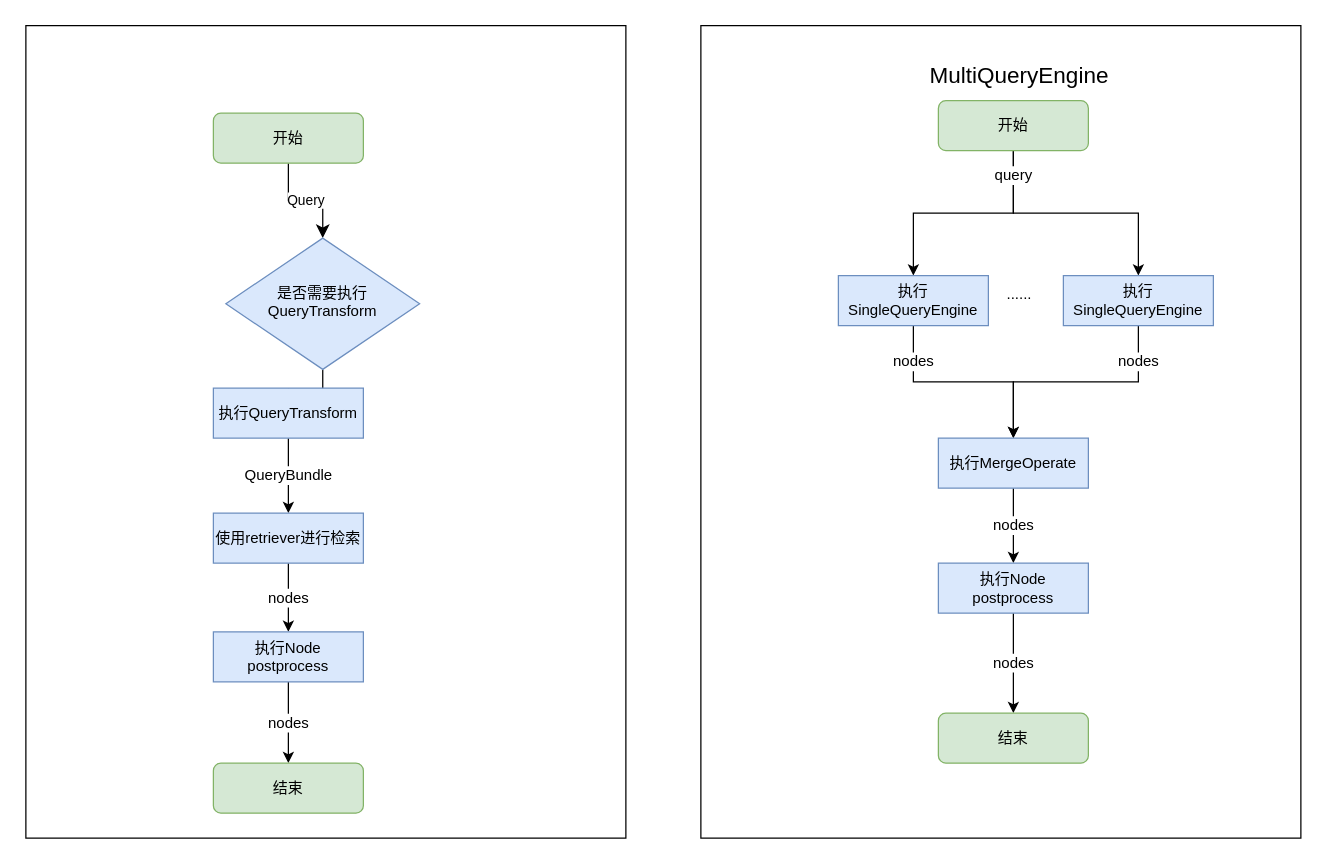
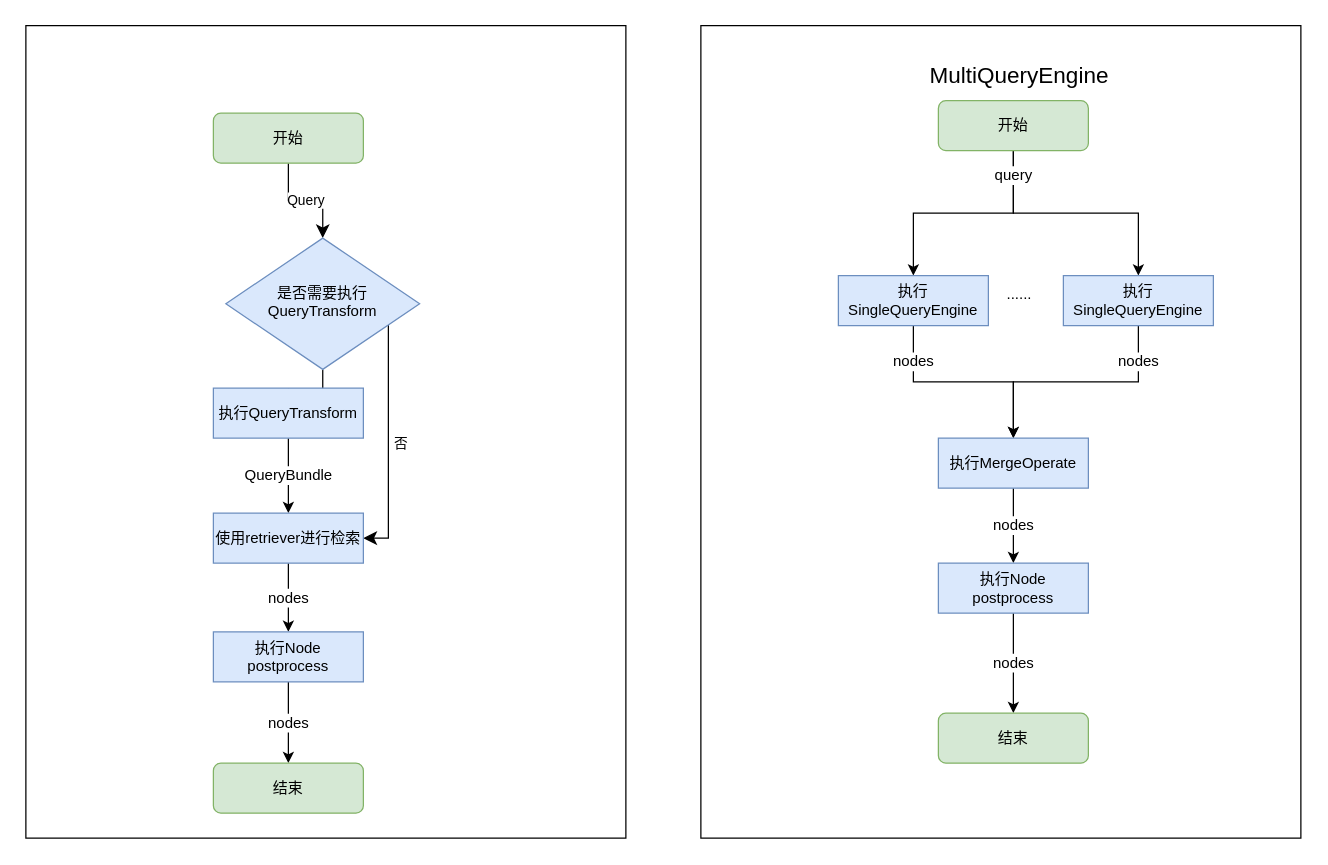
  <mxCell id="0" />
  <mxCell id="1" parent="0" />
  <mxCell id="2" value="" style="rounded=0;whiteSpace=wrap;html=1;" vertex="1" parent="1"><mxGeometry x="20" y="20" width="480" height="650" as="geometry" /></mxCell>
  <mxCell id="3" value="Query" style="rounded=0;html=1;jettySize=auto;orthogonalLoop=1;fontSize=11;endArrow=classic;endFill=1;endSize=8;strokeWidth=1;shadow=0;labelBackgroundColor=default;edgeStyle=orthogonalEdgeStyle;" parent="1" source="4" target="7" edge="1"><mxGeometry relative="1" as="geometry"><mxPoint x="230" y="110" as="targetPoint" /></mxGeometry></mxCell>
  <mxCell id="4" value="开始" style="rounded=1;whiteSpace=wrap;html=1;fontSize=12;glass=0;strokeWidth=1;shadow=0;fillColor=#d5e8d4;strokeColor=#82b366;" parent="1" vertex="1"><mxGeometry x="170" y="90" width="120" height="40" as="geometry" /></mxCell>
  <mxCell id="5" value="是" style="rounded=0;html=1;jettySize=auto;orthogonalLoop=1;fontSize=11;endArrow=classic;endFill=1;endSize=8;strokeWidth=1;shadow=0;labelBackgroundColor=none;edgeStyle=orthogonalEdgeStyle;" parent="1" source="7" target="9" edge="1"><mxGeometry x="-0.2" y="20" relative="1" as="geometry"><mxPoint as="offset" /></mxGeometry></mxCell>
+ <mxCell id="6" value="否" style="edgeStyle=orthogonalEdgeStyle;rounded=0;html=1;jettySize=auto;orthogonalLoop=1;fontSize=11;endArrow=classic;endFill=1;endSize=8;strokeWidth=1;shadow=0;labelBackgroundColor=none;entryX=1;entryY=0.5;entryDx=0;entryDy=0;" parent="1" source="7" target="11" edge="1"><mxGeometry y="10" relative="1" as="geometry"><mxPoint as="offset" /><mxPoint x="330" y="270" as="targetPoint" /><Array as="points"><mxPoint x="310" y="230" /><mxPoint x="310" y="430" /></Array></mxGeometry></mxCell>
  <mxCell id="7" value="是否需要执行QueryTransform" style="rhombus;whiteSpace=wrap;html=1;shadow=0;fontFamily=Helvetica;fontSize=12;align=center;strokeWidth=1;spacing=6;spacingTop=-4;fillColor=#dae8fc;strokeColor=#6c8ebf;" parent="1" vertex="1"><mxGeometry x="180" y="190" width="155" height="105" as="geometry" /></mxCell>
  <mxCell id="8" value="QueryBundle" style="edgeStyle=orthogonalEdgeStyle;rounded=0;orthogonalLoop=1;jettySize=auto;html=1;fontSize=12;" edge="1" parent="1" source="9" target="11"><mxGeometry relative="1" as="geometry" /></mxCell>
  <mxCell id="9" value="执行QueryTransform" style="rounded=0;whiteSpace=wrap;html=1;fontSize=12;glass=0;strokeWidth=1;shadow=0;fillColor=#dae8fc;strokeColor=#6c8ebf;" parent="1" vertex="1"><mxGeometry x="170" y="310" width="120" height="40" as="geometry" /></mxCell>
  <mxCell id="10" value="nodes" style="edgeStyle=orthogonalEdgeStyle;rounded=0;orthogonalLoop=1;jettySize=auto;html=1;fontSize=12;endArrow=classic;endFill=1;" edge="1" parent="1" source="11" target="13"><mxGeometry relative="1" as="geometry" /></mxCell>
  <mxCell id="11" value="使用retriever进行检索" style="rounded=0;whiteSpace=wrap;html=1;fontSize=12;glass=0;strokeWidth=1;shadow=0;fillColor=#dae8fc;strokeColor=#6c8ebf;" vertex="1" parent="1"><mxGeometry x="170" y="410" width="120" height="40" as="geometry" /></mxCell>
  <mxCell id="12" value="nodes" style="edgeStyle=orthogonalEdgeStyle;rounded=0;orthogonalLoop=1;jettySize=auto;html=1;entryX=0.5;entryY=0;entryDx=0;entryDy=0;fontSize=12;endArrow=classic;endFill=1;" edge="1" parent="1" source="13" target="14"><mxGeometry relative="1" as="geometry" /></mxCell>
  <mxCell id="13" value="执行Node postprocess" style="rounded=0;whiteSpace=wrap;html=1;fontSize=12;glass=0;strokeWidth=1;shadow=0;fillColor=#dae8fc;strokeColor=#6c8ebf;" vertex="1" parent="1"><mxGeometry x="170" y="505" width="120" height="40" as="geometry" /></mxCell>
  <mxCell id="14" value="结束" style="rounded=1;whiteSpace=wrap;html=1;fontSize=12;glass=0;strokeWidth=1;shadow=0;fillColor=#d5e8d4;strokeColor=#82b366;" vertex="1" parent="1"><mxGeometry x="170" y="610" width="120" height="40" as="geometry" /></mxCell>
  <mxCell id="15" value="" style="rounded=0;whiteSpace=wrap;html=1;" vertex="1" parent="1"><mxGeometry x="560" y="20" width="480" height="650" as="geometry" /></mxCell>
  <mxCell id="16" value="&lt;font style=&quot;font-size: 18px&quot;&gt;MultiQueryEngine&lt;/font&gt;" style="text;html=1;strokeColor=none;fillColor=none;align=center;verticalAlign=middle;whiteSpace=wrap;rounded=0;" vertex="1" parent="1"><mxGeometry x="710" y="30" width="210" height="60" as="geometry" /></mxCell>
  <mxCell id="17" style="edgeStyle=orthogonalEdgeStyle;rounded=0;orthogonalLoop=1;jettySize=auto;html=1;labelBackgroundColor=default;fontSize=12;endArrow=classic;endFill=1;" edge="1" parent="1" source="19" target="21"><mxGeometry relative="1" as="geometry" /></mxCell>
  <mxCell id="18" value="query" style="edgeStyle=orthogonalEdgeStyle;rounded=0;orthogonalLoop=1;jettySize=auto;html=1;labelBackgroundColor=default;fontSize=12;endArrow=classic;endFill=1;" edge="1" parent="1" source="19" target="23"><mxGeometry x="-0.8" relative="1" as="geometry"><mxPoint as="offset" /></mxGeometry></mxCell>
  <mxCell id="19" value="开始" style="rounded=1;whiteSpace=wrap;html=1;fontSize=12;glass=0;strokeWidth=1;shadow=0;fillColor=#d5e8d4;strokeColor=#82b366;" vertex="1" parent="1"><mxGeometry x="750" y="80" width="120" height="40" as="geometry" /></mxCell>
  <mxCell id="20" value="nodes" style="edgeStyle=orthogonalEdgeStyle;rounded=0;orthogonalLoop=1;jettySize=auto;html=1;labelBackgroundColor=default;fontSize=12;endArrow=classic;endFill=1;" edge="1" parent="1" source="21" target="26"><mxGeometry x="-0.647" relative="1" as="geometry"><mxPoint y="-1" as="offset" /></mxGeometry></mxCell>
  <mxCell id="21" value="执行SingleQueryEngine" style="rounded=0;whiteSpace=wrap;html=1;fontSize=12;glass=0;strokeWidth=1;shadow=0;fillColor=#dae8fc;strokeColor=#6c8ebf;" vertex="1" parent="1"><mxGeometry x="670" y="220" width="120" height="40" as="geometry" /></mxCell>
  <mxCell id="22" value="nodes" style="edgeStyle=orthogonalEdgeStyle;rounded=0;orthogonalLoop=1;jettySize=auto;html=1;labelBackgroundColor=default;fontSize=12;endArrow=classic;endFill=1;" edge="1" parent="1" source="23" target="26"><mxGeometry x="-0.684" relative="1" as="geometry"><mxPoint y="-1" as="offset" /></mxGeometry></mxCell>
  <mxCell id="23" value="执行SingleQueryEngine" style="rounded=0;whiteSpace=wrap;html=1;fontSize=12;glass=0;strokeWidth=1;shadow=0;fillColor=#dae8fc;strokeColor=#6c8ebf;" vertex="1" parent="1"><mxGeometry x="850" y="220" width="120" height="40" as="geometry" /></mxCell>
  <mxCell id="24" value="......" style="text;html=1;strokeColor=none;fillColor=none;align=center;verticalAlign=middle;whiteSpace=wrap;rounded=0;fontSize=12;" vertex="1" parent="1"><mxGeometry x="785" y="220" width="60" height="30" as="geometry" /></mxCell>
  <mxCell id="25" value="nodes" style="edgeStyle=orthogonalEdgeStyle;rounded=0;orthogonalLoop=1;jettySize=auto;html=1;labelBackgroundColor=default;fontSize=12;endArrow=classic;endFill=1;" edge="1" parent="1" source="26" target="28"><mxGeometry relative="1" as="geometry" /></mxCell>
  <mxCell id="26" value="执行MergeOperate" style="rounded=0;whiteSpace=wrap;html=1;fontSize=12;glass=0;strokeWidth=1;shadow=0;fillColor=#dae8fc;strokeColor=#6c8ebf;" vertex="1" parent="1"><mxGeometry x="750" y="350" width="120" height="40" as="geometry" /></mxCell>
  <mxCell id="27" value="nodes" style="edgeStyle=orthogonalEdgeStyle;rounded=0;orthogonalLoop=1;jettySize=auto;html=1;labelBackgroundColor=default;fontSize=12;endArrow=classic;endFill=1;" edge="1" parent="1" source="28" target="29"><mxGeometry relative="1" as="geometry" /></mxCell>
  <mxCell id="28" value="执行Node postprocess" style="rounded=0;whiteSpace=wrap;html=1;fontSize=12;glass=0;strokeWidth=1;shadow=0;fillColor=#dae8fc;strokeColor=#6c8ebf;" vertex="1" parent="1"><mxGeometry x="750" y="450" width="120" height="40" as="geometry" /></mxCell>
  <mxCell id="29" value="结束" style="rounded=1;whiteSpace=wrap;html=1;fontSize=12;glass=0;strokeWidth=1;shadow=0;fillColor=#d5e8d4;strokeColor=#82b366;" vertex="1" parent="1"><mxGeometry x="750" y="570" width="120" height="40" as="geometry" /></mxCell>
